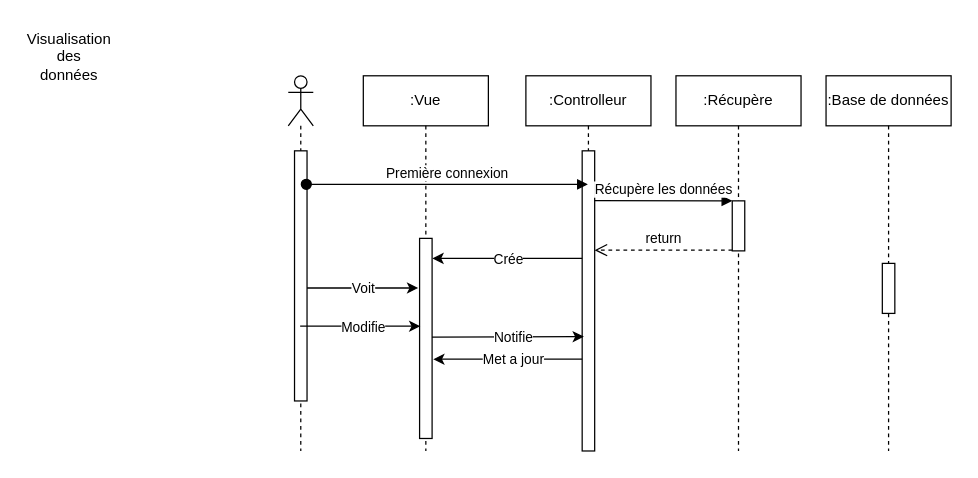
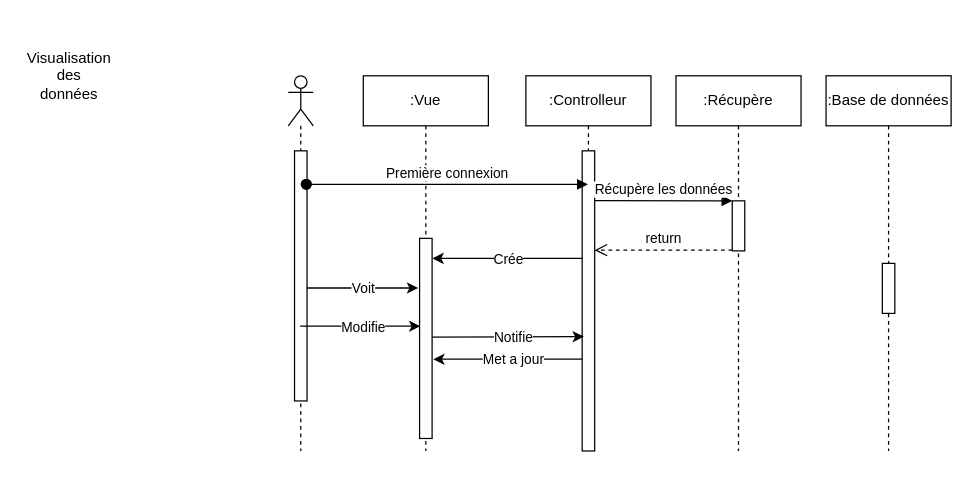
  <mxCell id="0" />
  <mxCell id="1" parent="0" />
  <mxCell id="2" value="" style="shape=umlLifeline;participant=umlActor;perimeter=lifelinePerimeter;whiteSpace=wrap;html=1;container=1;collapsible=0;recursiveResize=0;verticalAlign=top;spacingTop=36;outlineConnect=0;" vertex="1" parent="1"><mxGeometry x="230" y="60" width="20" height="300" as="geometry" /></mxCell>
  <mxCell id="3" value="" style="html=1;points=[];perimeter=orthogonalPerimeter;" vertex="1" parent="2"><mxGeometry x="5" y="60" width="10" height="200" as="geometry" /></mxCell>
  <mxCell id="4" value=":Controlleur" style="shape=umlLifeline;perimeter=lifelinePerimeter;whiteSpace=wrap;html=1;container=1;collapsible=0;recursiveResize=0;outlineConnect=0;" vertex="1" parent="1"><mxGeometry x="420" y="60" width="100" height="300" as="geometry" /></mxCell>
  <mxCell id="5" value="" style="html=1;points=[];perimeter=orthogonalPerimeter;" vertex="1" parent="4"><mxGeometry x="45" y="60" width="10" height="240" as="geometry" /></mxCell>
  <mxCell id="6" value=":Récupère" style="shape=umlLifeline;perimeter=lifelinePerimeter;whiteSpace=wrap;html=1;container=1;collapsible=0;recursiveResize=0;outlineConnect=0;" vertex="1" parent="1"><mxGeometry x="540" y="60" width="100" height="300" as="geometry" /></mxCell>
  <mxCell id="7" value="" style="html=1;points=[];perimeter=orthogonalPerimeter;" vertex="1" parent="6"><mxGeometry x="45" y="100" width="10" height="40" as="geometry" /></mxCell>
  <mxCell id="8" value=":Vue" style="shape=umlLifeline;perimeter=lifelinePerimeter;whiteSpace=wrap;html=1;container=1;collapsible=0;recursiveResize=0;outlineConnect=0;" vertex="1" parent="1"><mxGeometry x="290" y="60" width="100" height="300" as="geometry" /></mxCell>
  <mxCell id="9" value="" style="html=1;points=[];perimeter=orthogonalPerimeter;" vertex="1" parent="8"><mxGeometry x="45" y="130" width="10" height="160" as="geometry" /></mxCell>
  <mxCell id="10" value="Première connexion" style="html=1;verticalAlign=bottom;startArrow=oval;startFill=1;endArrow=block;startSize=8;exitX=0.943;exitY=0.134;exitDx=0;exitDy=0;exitPerimeter=0;" edge="1" parent="1" source="3" target="4"><mxGeometry width="60" relative="1" as="geometry"><mxPoint x="160" y="160" as="sourcePoint" /><mxPoint x="220" y="160" as="targetPoint" /></mxGeometry></mxCell>
  <mxCell id="11" value="Récupère les données" style="html=1;verticalAlign=bottom;endArrow=block;exitX=0.99;exitY=0.166;exitDx=0;exitDy=0;exitPerimeter=0;" edge="1" parent="1" source="5" target="7"><mxGeometry width="80" relative="1" as="geometry"><mxPoint x="476" y="150" as="sourcePoint" /><mxPoint x="360" y="190" as="targetPoint" /></mxGeometry></mxCell>
- <mxCell id="12" value="Visualisation des données" style="text;html=1;strokeColor=none;fillColor=none;align=center;verticalAlign=middle;whiteSpace=wrap;rounded=0;" vertex="1" parent="1"><mxGeometry width="70" height="50" as="geometry" x="20" y="20" /></mxCell>
+ <mxCell id="12" value="Visualisation des données" style="text;html=1;strokeColor=none;fillColor=none;align=center;verticalAlign=middle;whiteSpace=wrap;rounded=0;" vertex="1" parent="1"><mxGeometry x="20" y="35" width="70" height="50" as="geometry" /></mxCell>
  <mxCell id="13" value="" style="endArrow=classic;html=1;entryX=1.029;entryY=0.1;entryDx=0;entryDy=0;entryPerimeter=0;" edge="1" parent="1" source="5" target="9"><mxGeometry relative="1" as="geometry"><mxPoint x="210" y="210" as="sourcePoint" /><mxPoint x="350" y="210" as="targetPoint" /></mxGeometry></mxCell>
  <mxCell id="14" value="Crée" style="edgeLabel;resizable=0;html=1;align=center;verticalAlign=middle;" connectable="0" vertex="1" parent="13"><mxGeometry relative="1" as="geometry" /></mxCell>
  <mxCell id="15" value="" style="endArrow=classic;html=1;entryX=-0.114;entryY=0.248;entryDx=0;entryDy=0;entryPerimeter=0;" edge="1" parent="1" source="3" target="9"><mxGeometry relative="1" as="geometry"><mxPoint x="220" y="270" as="sourcePoint" /><mxPoint x="120" y="270" as="targetPoint" /></mxGeometry></mxCell>
  <mxCell id="16" value="Voit" style="edgeLabel;html=1;align=center;verticalAlign=middle;resizable=0;points=[];" vertex="1" connectable="0" parent="15"><mxGeometry x="0.222" relative="1" as="geometry"><mxPoint x="-9.29" y="0.24" as="offset" /></mxGeometry></mxCell>
  <mxCell id="17" value="" style="endArrow=classic;html=1;entryX=0.057;entryY=0.439;entryDx=0;entryDy=0;entryPerimeter=0;" edge="1" parent="1" source="2" target="9"><mxGeometry relative="1" as="geometry"><mxPoint x="255" y="239.68" as="sourcePoint" /><mxPoint x="343.86" y="239.68" as="targetPoint" /></mxGeometry></mxCell>
  <mxCell id="18" value="Modifie" style="edgeLabel;html=1;align=center;verticalAlign=middle;resizable=0;points=[];" vertex="1" connectable="0" parent="17"><mxGeometry x="0.222" relative="1" as="geometry"><mxPoint x="-9.29" y="0.24" as="offset" /></mxGeometry></mxCell>
  <mxCell id="19" value="" style="endArrow=classic;html=1;entryX=0.133;entryY=0.619;entryDx=0;entryDy=0;entryPerimeter=0;exitX=0.99;exitY=0.494;exitDx=0;exitDy=0;exitPerimeter=0;" edge="1" parent="1" source="9" target="5"><mxGeometry relative="1" as="geometry"><mxPoint x="357" y="270.4" as="sourcePoint" /><mxPoint x="445" y="270.24" as="targetPoint" /></mxGeometry></mxCell>
  <mxCell id="20" value="Notifie" style="edgeLabel;html=1;align=center;verticalAlign=middle;resizable=0;points=[];" vertex="1" connectable="0" parent="19"><mxGeometry x="0.222" relative="1" as="geometry"><mxPoint x="-9.29" y="0.24" as="offset" /></mxGeometry></mxCell>
  <mxCell id="21" value="" style="endArrow=classic;html=1;entryX=0.895;entryY=0.604;entryDx=0;entryDy=0;entryPerimeter=0;exitX=-0.2;exitY=0.694;exitDx=0;exitDy=0;exitPerimeter=0;" edge="1" parent="1"><mxGeometry relative="1" as="geometry"><mxPoint x="465" y="286.56" as="sourcePoint" /><mxPoint x="345.95" y="286.64" as="targetPoint" /></mxGeometry></mxCell>
  <mxCell id="22" value="Met a jour" style="edgeLabel;html=1;align=center;verticalAlign=middle;resizable=0;points=[];" vertex="1" connectable="0" parent="21"><mxGeometry x="0.222" relative="1" as="geometry"><mxPoint x="17.86" y="0.24" as="offset" /></mxGeometry></mxCell>
  <mxCell id="23" value=":Base de données" style="shape=umlLifeline;perimeter=lifelinePerimeter;whiteSpace=wrap;html=1;container=1;collapsible=0;recursiveResize=0;outlineConnect=0;" vertex="1" parent="1"><mxGeometry x="660" y="60" width="100" height="300" as="geometry" /></mxCell>
  <mxCell id="24" value="" style="html=1;points=[];perimeter=orthogonalPerimeter;" vertex="1" parent="23"><mxGeometry x="45" y="150" width="10" height="40" as="geometry" /></mxCell>
  <mxCell id="25" value="return" style="html=1;verticalAlign=bottom;endArrow=open;dashed=1;endSize=8;entryX=0.99;entryY=0.331;entryDx=0;entryDy=0;entryPerimeter=0;" edge="1" parent="1" source="7" target="5"><mxGeometry relative="1" as="geometry"><mxPoint x="580" y="230" as="sourcePoint" /><mxPoint x="500" y="230" as="targetPoint" /></mxGeometry></mxCell>
